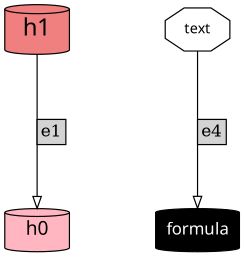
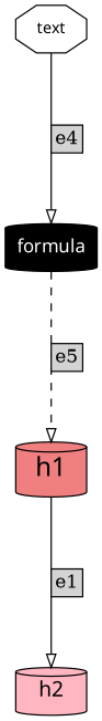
  digraph {
    bgcolor=white
    fontcolor=black
    fontname=Verdana
    nodesep=1
    ranksep=1.5
    node [color=black fontname=Verdana penwidth=1 shape=cylinder style="filled,rounded"]
    edge [arrowhead=onormal color=black style=solid]
    n1 [fillcolor=lightcoral fontsize=20 height=0.5 label=h1 width=0.75]
-   n2 [fillcolor=lightpink fontsize=16 height=0.5 label=h0 width=0.75]
+   n2 [fillcolor=lightpink fontsize=16 height=0.5 label=h2 width=0.75]
    n3 [fontsize=12 height=0.5 label=text shape=octagon width=0.75 style=""]
    n4 [fillcolor=black fontcolor=white fontsize=14 height=0.5 label=formula style=filled width=0.97222 color="" penwidth=""]
    n1 -> n2 [label=<                 <TABLE BORDER="0" CELLBORDER="1" CELLSPACING="0" BGCOLOR="lightgray">                     <TR><TD>e1</TD></TR>                 </TABLE>             >]
    n3 -> n4 [label=<                 <TABLE BORDER="0" CELLBORDER="1" CELLSPACING="0" BGCOLOR="lightgray">                     <TR><TD>e4</TD></TR>                 </TABLE>             >]
+   n4 -> n1 [label=<                 <TABLE BORDER="0" CELLBORDER="1" CELLSPACING="0" BGCOLOR="lightgray">                     <TR><TD>e5</TD></TR>                 </TABLE>             > style=dashed]
  }
